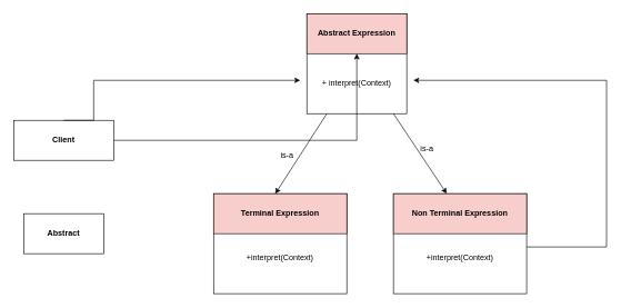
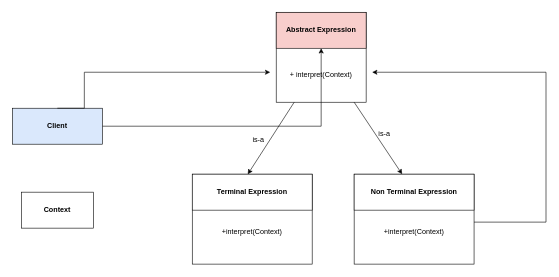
  <mxCell id="0" />
  <mxCell id="1" parent="0" />
  <mxCell id="2" value="&lt;div&gt;&lt;br&gt;&lt;/div&gt;&lt;div&gt;&lt;br&gt;&lt;/div&gt;&lt;div&gt;&lt;br&gt;&lt;/div&gt;&lt;div&gt;&lt;br&gt;&lt;/div&gt;+ interpret(Context)" style="whiteSpace=wrap;html=1;aspect=fixed;align=center;" vertex="1" parent="1"><mxGeometry x="460" y="20" width="150" height="150" as="geometry" /></mxCell>
  <mxCell id="3" value="&lt;div&gt;&lt;br&gt;&lt;/div&gt;&lt;div&gt;&lt;br&gt;&lt;/div&gt;&lt;div&gt;&lt;br&gt;&lt;/div&gt;&lt;div&gt;+interpret(Context)&lt;/div&gt;" style="rounded=0;whiteSpace=wrap;html=1;" vertex="1" parent="1"><mxGeometry x="320" y="290" width="200" height="150" as="geometry" /></mxCell>
  <mxCell id="4" value="&lt;div&gt;&lt;br&gt;&lt;/div&gt;&lt;div&gt;&lt;br&gt;&lt;/div&gt;&lt;div&gt;&lt;br&gt;&lt;/div&gt;&lt;div&gt;&lt;div&gt;+interpret(Context)&lt;/div&gt;&lt;/div&gt;" style="rounded=0;whiteSpace=wrap;html=1;" vertex="1" parent="1"><mxGeometry x="590" y="290" width="200" height="150" as="geometry" /></mxCell>
- <mxCell id="5" value="&lt;b&gt;Terminal Expression&lt;/b&gt;" style="rounded=0;whiteSpace=wrap;html=1;fillColor=#f8cecc;" vertex="1" parent="1"><mxGeometry x="320" y="290" width="200" height="60" as="geometry" /></mxCell>
- <mxCell id="6" value="&lt;b&gt;Non Terminal Expression&lt;/b&gt;" style="rounded=0;whiteSpace=wrap;html=1;fillColor=#f8cecc;" vertex="1" parent="1"><mxGeometry x="590" y="290" width="200" height="60" as="geometry" /></mxCell>
+ <mxCell id="5" value="&lt;b&gt;Terminal Expression&lt;/b&gt;" style="rounded=0;whiteSpace=wrap;html=1;" vertex="1" parent="1"><mxGeometry x="320" y="290" width="200" height="60" as="geometry" /></mxCell>
+ <mxCell id="6" value="&lt;b&gt;Non Terminal Expression&lt;/b&gt;" style="rounded=0;whiteSpace=wrap;html=1;" vertex="1" parent="1"><mxGeometry x="590" y="290" width="200" height="60" as="geometry" /></mxCell>
  <mxCell id="7" value="&lt;b&gt;Abstract Expression&lt;/b&gt;" style="rounded=0;whiteSpace=wrap;html=1;fillColor=#f8cecc;" vertex="1" parent="1"><mxGeometry x="460" y="20" width="150" height="60" as="geometry" /></mxCell>
  <mxCell id="8" value="" style="edgeStyle=orthogonalEdgeStyle;rounded=0;orthogonalLoop=1;jettySize=auto;html=1;" edge="1" parent="1" source="9" target="7"><mxGeometry relative="1" as="geometry" /></mxCell>
- <mxCell id="9" value="&lt;b&gt;Client&lt;/b&gt;" style="rounded=0;whiteSpace=wrap;html=1;" vertex="1" parent="1"><mxGeometry x="20" y="180" width="150" height="60" as="geometry" /></mxCell>
- <mxCell id="10" value="&lt;b&gt;Abstract&lt;/b&gt;" style="whiteSpace=wrap;html=1;rounded=0;" vertex="1" parent="1"><mxGeometry x="35" y="320" width="120" height="60" as="geometry" /></mxCell>
+ <mxCell id="9" value="&lt;b&gt;Client&lt;/b&gt;" style="rounded=0;whiteSpace=wrap;html=1;fillColor=#dae8fc;" vertex="1" parent="1"><mxGeometry x="20" y="180" width="150" height="60" as="geometry" /></mxCell>
+ <mxCell id="10" value="&lt;b&gt;Context&lt;/b&gt;" style="whiteSpace=wrap;html=1;rounded=0;" vertex="1" parent="1"><mxGeometry x="35" y="320" width="120" height="60" as="geometry" /></mxCell>
  <mxCell id="11" value="" style="endArrow=classic;html=1;rounded=0;" edge="1" parent="1" target="6"><mxGeometry width="50" height="50" relative="1" as="geometry"><mxPoint x="590" y="170" as="sourcePoint" /><mxPoint x="640" y="120" as="targetPoint" /></mxGeometry></mxCell>
  <mxCell id="12" value="" style="endArrow=classic;html=1;rounded=0;entryX=0.463;entryY=0.002;entryDx=0;entryDy=0;entryPerimeter=0;" edge="1" parent="1" target="5"><mxGeometry width="50" height="50" relative="1" as="geometry"><mxPoint x="490" y="170" as="sourcePoint" /><mxPoint x="570" y="290" as="targetPoint" /></mxGeometry></mxCell>
  <mxCell id="13" value="is-a" style="text;html=1;align=center;verticalAlign=middle;resizable=0;points=[];autosize=1;strokeColor=none;fillColor=none;" vertex="1" parent="1"><mxGeometry x="410" y="218" width="40" height="30" as="geometry" /></mxCell>
  <mxCell id="14" value="is-a" style="text;html=1;align=center;verticalAlign=middle;resizable=0;points=[];autosize=1;strokeColor=none;fillColor=none;" vertex="1" parent="1"><mxGeometry x="620" y="208" width="40" height="30" as="geometry" /></mxCell>
  <mxCell id="15" value="" style="endArrow=classic;html=1;rounded=0;" edge="1" parent="1"><mxGeometry width="50" height="50" relative="1" as="geometry"><mxPoint x="790" y="370" as="sourcePoint" /><mxPoint x="620" y="120" as="targetPoint" /><Array as="points"><mxPoint x="910" y="370" /><mxPoint x="910" y="120" /></Array></mxGeometry></mxCell>
  <mxCell id="16" value="" style="edgeStyle=orthogonalEdgeStyle;rounded=0;orthogonalLoop=1;jettySize=auto;html=1;exitX=0.5;exitY=0;exitDx=0;exitDy=0;" edge="1" parent="1" source="9"><mxGeometry relative="1" as="geometry"><mxPoint x="90" y="170" as="sourcePoint" /><mxPoint x="450" y="120" as="targetPoint" /><Array as="points"><mxPoint x="140" y="180" /><mxPoint x="140" y="120" /></Array></mxGeometry></mxCell>
